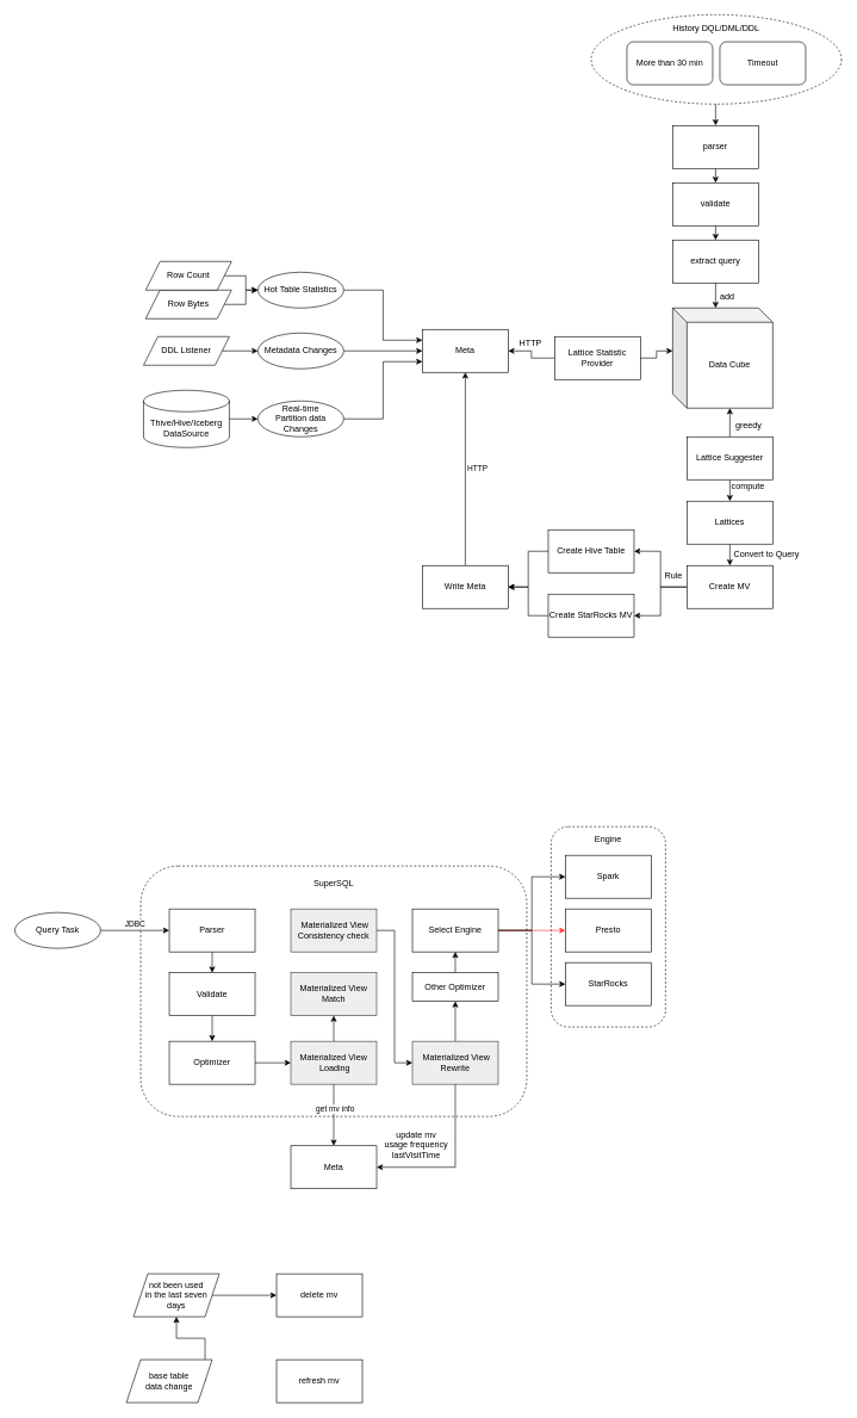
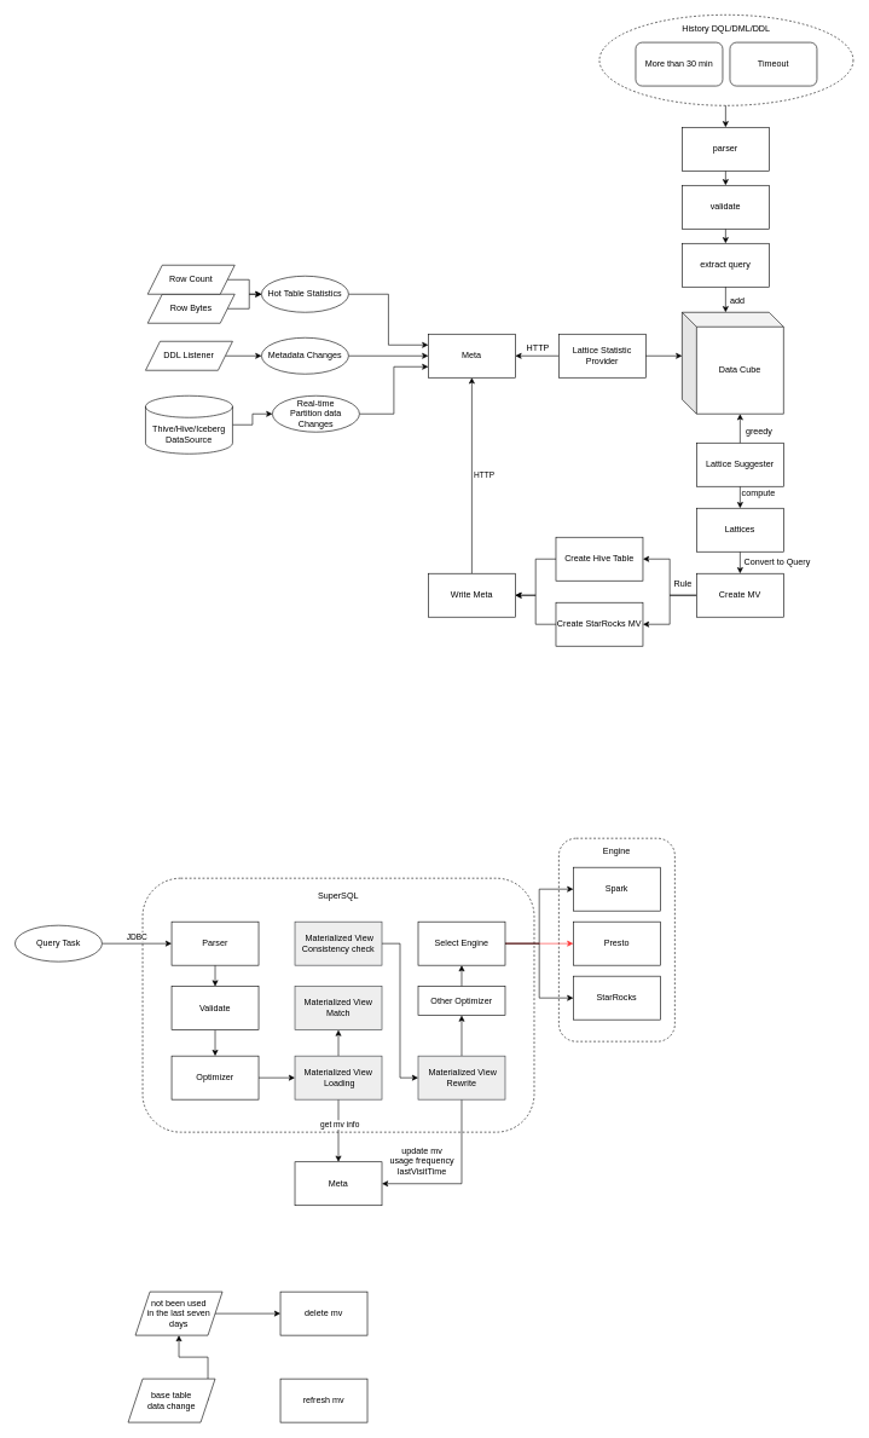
  <mxCell id="0" />
  <mxCell id="1" parent="0" />
  <mxCell id="2" value="Engine&lt;br&gt;&lt;br&gt;&lt;br&gt;&lt;br&gt;&lt;br&gt;&lt;br&gt;&lt;br&gt;&lt;br&gt;&lt;br&gt;&lt;br&gt;&lt;br&gt;&lt;br&gt;&lt;br&gt;&lt;br&gt;&lt;br&gt;&lt;br&gt;&lt;br&gt;&lt;br&gt;" style="rounded=1;whiteSpace=wrap;html=1;dashed=1;" vertex="1" parent="1"><mxGeometry x="770" y="1155" width="160" height="280" as="geometry" /></mxCell>
  <mxCell id="3" style="edgeStyle=orthogonalEdgeStyle;rounded=0;orthogonalLoop=1;jettySize=auto;html=1;exitX=0.5;exitY=1;exitDx=0;exitDy=0;entryX=0.5;entryY=0;entryDx=0;entryDy=0;" edge="1" parent="1" source="4" target="36"><mxGeometry relative="1" as="geometry" /></mxCell>
  <mxCell id="4" value="History DQL/DML/DDL&lt;br&gt;&lt;br&gt;&lt;br&gt;&lt;br&gt;&lt;br&gt;&lt;br&gt;&lt;br&gt;" style="ellipse;whiteSpace=wrap;html=1;dashed=1;" vertex="1" parent="1"><mxGeometry x="826" y="20" width="350" height="125" as="geometry" /></mxCell>
  <mxCell id="5" style="edgeStyle=orthogonalEdgeStyle;rounded=0;orthogonalLoop=1;jettySize=auto;html=1;exitX=1;exitY=0.5;exitDx=0;exitDy=0;entryX=0;entryY=0.25;entryDx=0;entryDy=0;" edge="1" parent="1" source="6" target="9"><mxGeometry relative="1" as="geometry" /></mxCell>
  <mxCell id="6" value="Hot Table Statistics" style="ellipse;whiteSpace=wrap;html=1;" vertex="1" parent="1"><mxGeometry x="360" y="380" width="120" height="50" as="geometry" /></mxCell>
  <mxCell id="7" style="edgeStyle=orthogonalEdgeStyle;rounded=0;orthogonalLoop=1;jettySize=auto;html=1;exitX=1;exitY=0.5;exitDx=0;exitDy=0;entryX=0;entryY=0.5;entryDx=0;entryDy=0;" edge="1" parent="1" source="8" target="9"><mxGeometry relative="1" as="geometry" /></mxCell>
  <mxCell id="8" value="Metadata Changes" style="ellipse;whiteSpace=wrap;html=1;" vertex="1" parent="1"><mxGeometry x="360" y="465" width="120" height="50" as="geometry" /></mxCell>
  <mxCell id="9" value="Meta" style="rounded=0;whiteSpace=wrap;html=1;" vertex="1" parent="1"><mxGeometry x="590" y="460" width="120" height="60" as="geometry" /></mxCell>
  <mxCell id="10" style="edgeStyle=orthogonalEdgeStyle;rounded=0;orthogonalLoop=1;jettySize=auto;html=1;exitX=1;exitY=0.5;exitDx=0;exitDy=0;entryX=0;entryY=0.75;entryDx=0;entryDy=0;" edge="1" parent="1" source="11" target="9"><mxGeometry relative="1" as="geometry" /></mxCell>
- <mxCell id="11" value="Real-time&lt;br&gt;Partition data &lt;br&gt;Changes" style="ellipse;whiteSpace=wrap;html=1;" vertex="1" parent="1"><mxGeometry x="360" y="560" width="120" height="50" as="geometry" /></mxCell>
+ <mxCell id="11" value="Real-time&lt;br&gt;Partition data &lt;br&gt;Changes" style="ellipse;whiteSpace=wrap;html=1;" vertex="1" parent="1"><mxGeometry x="375" y="545" width="120" height="50" as="geometry" /></mxCell>
  <mxCell id="12" value="Data Cube" style="shape=cube;whiteSpace=wrap;html=1;boundedLbl=1;backgroundOutline=1;darkOpacity=0.05;darkOpacity2=0.1;" vertex="1" parent="1"><mxGeometry x="940" y="430" width="140" height="140" as="geometry" /></mxCell>
  <mxCell id="13" style="edgeStyle=orthogonalEdgeStyle;rounded=0;orthogonalLoop=1;jettySize=auto;html=1;exitX=0.5;exitY=1;exitDx=0;exitDy=0;entryX=0.5;entryY=0;entryDx=0;entryDy=0;" edge="1" parent="1" source="14" target="28"><mxGeometry relative="1" as="geometry" /></mxCell>
  <mxCell id="14" value="Lattice Suggester" style="rounded=0;whiteSpace=wrap;html=1;" vertex="1" parent="1"><mxGeometry x="960" y="610" width="120" height="60" as="geometry" /></mxCell>
  <mxCell id="15" style="edgeStyle=orthogonalEdgeStyle;rounded=0;orthogonalLoop=1;jettySize=auto;html=1;exitX=0.5;exitY=0;exitDx=0;exitDy=0;entryX=0;entryY=0;entryDx=80;entryDy=140;entryPerimeter=0;startArrow=none;startFill=0;endArrow=classic;endFill=1;" edge="1" parent="1" source="14" target="12"><mxGeometry relative="1" as="geometry" /></mxCell>
  <mxCell id="16" style="edgeStyle=orthogonalEdgeStyle;rounded=0;orthogonalLoop=1;jettySize=auto;html=1;exitX=0;exitY=0.5;exitDx=0;exitDy=0;entryX=1;entryY=0.5;entryDx=0;entryDy=0;" edge="1" parent="1" source="17" target="9"><mxGeometry relative="1" as="geometry" /></mxCell>
- <mxCell id="17" value="Lattice Statistic Provider" style="rounded=0;whiteSpace=wrap;html=1;" vertex="1" parent="1"><mxGeometry x="775" y="470" width="120" height="60" as="geometry" /></mxCell>
+ <mxCell id="17" value="Lattice Statistic Provider" style="rounded=0;whiteSpace=wrap;html=1;" vertex="1" parent="1"><mxGeometry x="770" y="460" width="120" height="60" as="geometry" /></mxCell>
  <mxCell id="18" style="edgeStyle=orthogonalEdgeStyle;rounded=0;orthogonalLoop=1;jettySize=auto;html=1;exitX=1;exitY=0.5;exitDx=0;exitDy=0;entryX=0;entryY=0.5;entryDx=0;entryDy=0;" edge="1" parent="1" source="19" target="6"><mxGeometry relative="1" as="geometry" /></mxCell>
  <mxCell id="19" value="Row Bytes" style="shape=parallelogram;perimeter=parallelogramPerimeter;whiteSpace=wrap;html=1;fixedSize=1;" vertex="1" parent="1"><mxGeometry x="203" y="405" width="120" height="40" as="geometry" /></mxCell>
  <mxCell id="20" style="edgeStyle=orthogonalEdgeStyle;rounded=0;orthogonalLoop=1;jettySize=auto;html=1;exitX=1;exitY=0.5;exitDx=0;exitDy=0;entryX=0;entryY=0.5;entryDx=0;entryDy=0;" edge="1" parent="1" source="21" target="6"><mxGeometry relative="1" as="geometry" /></mxCell>
  <mxCell id="21" value="Row Count" style="shape=parallelogram;perimeter=parallelogramPerimeter;whiteSpace=wrap;html=1;fixedSize=1;" vertex="1" parent="1"><mxGeometry x="203" y="365" width="120" height="40" as="geometry" /></mxCell>
  <mxCell id="22" style="edgeStyle=orthogonalEdgeStyle;rounded=0;orthogonalLoop=1;jettySize=auto;html=1;exitX=1;exitY=0.5;exitDx=0;exitDy=0;entryX=0;entryY=0.5;entryDx=0;entryDy=0;" edge="1" parent="1" source="23" target="8"><mxGeometry relative="1" as="geometry" /></mxCell>
  <mxCell id="23" value="DDL Listener" style="shape=parallelogram;perimeter=parallelogramPerimeter;whiteSpace=wrap;html=1;fixedSize=1;" vertex="1" parent="1"><mxGeometry x="200" y="470" width="120" height="40" as="geometry" /></mxCell>
  <mxCell id="24" style="edgeStyle=orthogonalEdgeStyle;rounded=0;orthogonalLoop=1;jettySize=auto;html=1;exitX=1;exitY=0.5;exitDx=0;exitDy=0;entryX=0;entryY=0;entryDx=0;entryDy=60;entryPerimeter=0;" edge="1" parent="1" source="17" target="12"><mxGeometry relative="1" as="geometry" /></mxCell>
  <mxCell id="25" style="edgeStyle=orthogonalEdgeStyle;rounded=0;orthogonalLoop=1;jettySize=auto;html=1;exitX=1;exitY=0.5;exitDx=0;exitDy=0;exitPerimeter=0;entryX=0;entryY=0.5;entryDx=0;entryDy=0;" edge="1" parent="1" source="26" target="11"><mxGeometry relative="1" as="geometry" /></mxCell>
  <mxCell id="26" value="Thive/Hive/Iceberg&lt;br&gt;DataSource" style="shape=cylinder3;whiteSpace=wrap;html=1;boundedLbl=1;backgroundOutline=1;size=15;" vertex="1" parent="1"><mxGeometry x="200" y="545" width="120" height="80" as="geometry" /></mxCell>
  <mxCell id="27" style="edgeStyle=orthogonalEdgeStyle;rounded=0;orthogonalLoop=1;jettySize=auto;html=1;exitX=0.5;exitY=1;exitDx=0;exitDy=0;entryX=0.5;entryY=0;entryDx=0;entryDy=0;" edge="1" parent="1" source="28" target="31"><mxGeometry relative="1" as="geometry" /></mxCell>
  <mxCell id="28" value="Lattices" style="rounded=0;whiteSpace=wrap;html=1;" vertex="1" parent="1"><mxGeometry x="960" y="700" width="120" height="60" as="geometry" /></mxCell>
  <mxCell id="29" style="edgeStyle=orthogonalEdgeStyle;rounded=0;orthogonalLoop=1;jettySize=auto;html=1;exitX=0;exitY=0.5;exitDx=0;exitDy=0;" edge="1" parent="1" source="31" target="46"><mxGeometry relative="1" as="geometry" /></mxCell>
  <mxCell id="30" style="edgeStyle=orthogonalEdgeStyle;rounded=0;orthogonalLoop=1;jettySize=auto;html=1;exitX=0;exitY=0.5;exitDx=0;exitDy=0;entryX=1;entryY=0.5;entryDx=0;entryDy=0;" edge="1" parent="1" source="31" target="48"><mxGeometry relative="1" as="geometry" /></mxCell>
  <mxCell id="31" value="Create MV" style="rounded=0;whiteSpace=wrap;html=1;" vertex="1" parent="1"><mxGeometry x="960" y="790" width="120" height="60" as="geometry" /></mxCell>
  <mxCell id="32" value="Convert to Query" style="text;html=1;align=center;verticalAlign=middle;resizable=0;points=[];autosize=1;strokeColor=none;fillColor=none;" vertex="1" parent="1"><mxGeometry x="1016" y="760" width="110" height="30" as="geometry" /></mxCell>
  <mxCell id="33" value="More than 30 min" style="rounded=1;whiteSpace=wrap;html=1;" vertex="1" parent="1"><mxGeometry x="876" y="58" width="120" height="60" as="geometry" /></mxCell>
  <mxCell id="34" value="Timeout" style="rounded=1;whiteSpace=wrap;html=1;" vertex="1" parent="1"><mxGeometry x="1006" y="58" width="120" height="60" as="geometry" /></mxCell>
  <mxCell id="35" style="edgeStyle=orthogonalEdgeStyle;rounded=0;orthogonalLoop=1;jettySize=auto;html=1;exitX=0.5;exitY=1;exitDx=0;exitDy=0;entryX=0.5;entryY=0;entryDx=0;entryDy=0;" edge="1" parent="1" source="36" target="38"><mxGeometry relative="1" as="geometry" /></mxCell>
  <mxCell id="36" value="parser" style="rounded=0;whiteSpace=wrap;html=1;" vertex="1" parent="1"><mxGeometry x="940" y="175" width="120" height="60" as="geometry" /></mxCell>
  <mxCell id="37" style="edgeStyle=orthogonalEdgeStyle;rounded=0;orthogonalLoop=1;jettySize=auto;html=1;exitX=0.5;exitY=1;exitDx=0;exitDy=0;entryX=0.5;entryY=0;entryDx=0;entryDy=0;" edge="1" parent="1" source="38" target="39"><mxGeometry relative="1" as="geometry" /></mxCell>
  <mxCell id="38" value="validate" style="rounded=0;whiteSpace=wrap;html=1;" vertex="1" parent="1"><mxGeometry x="940" y="255" width="120" height="60" as="geometry" /></mxCell>
  <mxCell id="39" value="extract query" style="rounded=0;whiteSpace=wrap;html=1;" vertex="1" parent="1"><mxGeometry x="940" y="335" width="120" height="60" as="geometry" /></mxCell>
  <mxCell id="40" style="edgeStyle=orthogonalEdgeStyle;rounded=0;orthogonalLoop=1;jettySize=auto;html=1;exitX=0.5;exitY=1;exitDx=0;exitDy=0;entryX=0;entryY=0;entryDx=60;entryDy=0;entryPerimeter=0;" edge="1" parent="1" source="39" target="12"><mxGeometry relative="1" as="geometry" /></mxCell>
  <mxCell id="41" value="add" style="text;html=1;align=center;verticalAlign=middle;resizable=0;points=[];autosize=1;strokeColor=none;fillColor=none;" vertex="1" parent="1"><mxGeometry x="996" y="400" width="40" height="30" as="geometry" /></mxCell>
  <mxCell id="42" value="compute" style="text;html=1;align=center;verticalAlign=middle;resizable=0;points=[];autosize=1;strokeColor=none;fillColor=none;" vertex="1" parent="1"><mxGeometry x="1010" y="665" width="70" height="30" as="geometry" /></mxCell>
  <mxCell id="43" value="greedy" style="text;html=1;align=center;verticalAlign=middle;resizable=0;points=[];autosize=1;strokeColor=none;fillColor=none;" vertex="1" parent="1"><mxGeometry x="1016" y="580" width="60" height="30" as="geometry" /></mxCell>
  <mxCell id="44" value="HTTP" style="text;html=1;align=center;verticalAlign=middle;resizable=0;points=[];autosize=1;strokeColor=none;fillColor=none;" vertex="1" parent="1"><mxGeometry x="716" y="465" width="50" height="30" as="geometry" /></mxCell>
  <mxCell id="45" style="edgeStyle=orthogonalEdgeStyle;rounded=0;orthogonalLoop=1;jettySize=auto;html=1;exitX=0;exitY=0.5;exitDx=0;exitDy=0;entryX=1;entryY=0.5;entryDx=0;entryDy=0;" edge="1" parent="1" source="46" target="52"><mxGeometry relative="1" as="geometry" /></mxCell>
  <mxCell id="46" value="Create Hive Table" style="rounded=0;whiteSpace=wrap;html=1;" vertex="1" parent="1"><mxGeometry x="766" y="740" width="120" height="60" as="geometry" /></mxCell>
  <mxCell id="47" style="edgeStyle=orthogonalEdgeStyle;rounded=0;orthogonalLoop=1;jettySize=auto;html=1;exitX=0;exitY=0.5;exitDx=0;exitDy=0;entryX=1;entryY=0.5;entryDx=0;entryDy=0;" edge="1" parent="1" source="48" target="52"><mxGeometry relative="1" as="geometry" /></mxCell>
  <mxCell id="48" value="Create StarRocks MV" style="rounded=0;whiteSpace=wrap;html=1;" vertex="1" parent="1"><mxGeometry x="766" y="830" width="120" height="60" as="geometry" /></mxCell>
  <mxCell id="49" value="Rule" style="text;html=1;align=center;verticalAlign=middle;resizable=0;points=[];autosize=1;strokeColor=none;fillColor=none;" vertex="1" parent="1"><mxGeometry x="916" y="790" width="50" height="30" as="geometry" /></mxCell>
  <mxCell id="50" style="edgeStyle=orthogonalEdgeStyle;rounded=0;orthogonalLoop=1;jettySize=auto;html=1;exitX=0.5;exitY=0;exitDx=0;exitDy=0;entryX=0.5;entryY=1;entryDx=0;entryDy=0;" edge="1" parent="1" source="52" target="9"><mxGeometry relative="1" as="geometry" /></mxCell>
  <mxCell id="51" value="HTTP" style="edgeLabel;html=1;align=center;verticalAlign=middle;resizable=0;points=[];" vertex="1" connectable="0" parent="50"><mxGeometry x="0.007" y="-2" relative="1" as="geometry"><mxPoint x="14" as="offset" /></mxGeometry></mxCell>
  <mxCell id="52" value="Write Meta" style="rounded=0;whiteSpace=wrap;html=1;" vertex="1" parent="1"><mxGeometry x="590" y="790" width="120" height="60" as="geometry" /></mxCell>
  <mxCell id="53" value="SuperSQL&lt;br&gt;&lt;br&gt;&lt;br&gt;&lt;br&gt;&lt;br&gt;&lt;br&gt;&lt;br&gt;&lt;br&gt;&lt;br&gt;&lt;br&gt;&lt;br&gt;&lt;br&gt;&lt;br&gt;&lt;br&gt;&lt;br&gt;&lt;br&gt;&lt;br&gt;&lt;br&gt;&lt;br&gt;&lt;br&gt;&lt;br&gt;&lt;br&gt;" style="rounded=1;whiteSpace=wrap;html=1;dashed=1;" vertex="1" parent="1"><mxGeometry x="196" y="1210" width="540" height="350" as="geometry" /></mxCell>
  <mxCell id="54" style="edgeStyle=orthogonalEdgeStyle;rounded=0;orthogonalLoop=1;jettySize=auto;html=1;exitX=0.5;exitY=0;exitDx=0;exitDy=0;entryX=0.5;entryY=1;entryDx=0;entryDy=0;" edge="1" parent="1" source="82" target="73"><mxGeometry relative="1" as="geometry" /></mxCell>
  <mxCell id="55" style="edgeStyle=orthogonalEdgeStyle;rounded=0;orthogonalLoop=1;jettySize=auto;html=1;exitX=0.5;exitY=0;exitDx=0;exitDy=0;entryX=0.5;entryY=1;entryDx=0;entryDy=0;" edge="1" parent="1" source="57" target="82"><mxGeometry relative="1" as="geometry" /></mxCell>
  <mxCell id="56" style="edgeStyle=orthogonalEdgeStyle;rounded=0;orthogonalLoop=1;jettySize=auto;html=1;exitX=0.5;exitY=1;exitDx=0;exitDy=0;entryX=1;entryY=0.5;entryDx=0;entryDy=0;" edge="1" parent="1" source="57" target="78"><mxGeometry relative="1" as="geometry" /></mxCell>
  <mxCell id="57" value="&amp;nbsp;Materialized View Rewrite" style="rounded=0;whiteSpace=wrap;html=1;fillColor=#eeeeee;strokeColor=#36393d;" vertex="1" parent="1"><mxGeometry x="576" y="1455" width="120" height="60" as="geometry" /></mxCell>
  <mxCell id="58" style="edgeStyle=orthogonalEdgeStyle;rounded=0;orthogonalLoop=1;jettySize=auto;html=1;exitX=0.5;exitY=1;exitDx=0;exitDy=0;entryX=0.5;entryY=0;entryDx=0;entryDy=0;" edge="1" parent="1" source="59" target="61"><mxGeometry relative="1" as="geometry" /></mxCell>
  <mxCell id="59" value="Parser" style="rounded=0;whiteSpace=wrap;html=1;" vertex="1" parent="1"><mxGeometry x="236" y="1270" width="120" height="60" as="geometry" /></mxCell>
  <mxCell id="60" style="edgeStyle=orthogonalEdgeStyle;rounded=0;orthogonalLoop=1;jettySize=auto;html=1;exitX=0.5;exitY=1;exitDx=0;exitDy=0;entryX=0.5;entryY=0;entryDx=0;entryDy=0;" edge="1" parent="1" source="61" target="63"><mxGeometry relative="1" as="geometry" /></mxCell>
  <mxCell id="61" value="Validate" style="rounded=0;whiteSpace=wrap;html=1;" vertex="1" parent="1"><mxGeometry x="236" y="1359" width="120" height="60" as="geometry" /></mxCell>
  <mxCell id="62" style="edgeStyle=orthogonalEdgeStyle;rounded=0;orthogonalLoop=1;jettySize=auto;html=1;exitX=1;exitY=0.5;exitDx=0;exitDy=0;entryX=0;entryY=0.5;entryDx=0;entryDy=0;" edge="1" parent="1" source="63" target="69"><mxGeometry relative="1" as="geometry" /></mxCell>
  <mxCell id="63" value="Optimizer" style="rounded=0;whiteSpace=wrap;html=1;" vertex="1" parent="1"><mxGeometry x="236" y="1455" width="120" height="60" as="geometry" /></mxCell>
  <mxCell id="64" style="edgeStyle=orthogonalEdgeStyle;rounded=0;orthogonalLoop=1;jettySize=auto;html=1;exitX=1;exitY=0.5;exitDx=0;exitDy=0;entryX=0;entryY=0.5;entryDx=0;entryDy=0;" edge="1" parent="1" source="77" target="59"><mxGeometry relative="1" as="geometry"><mxPoint x="232" y="1296" as="sourcePoint" /></mxGeometry></mxCell>
  <mxCell id="65" value="JDBC" style="edgeLabel;html=1;align=center;verticalAlign=middle;resizable=0;points=[];" vertex="1" connectable="0" parent="64"><mxGeometry x="-0.105" y="-2" relative="1" as="geometry"><mxPoint x="4" y="-12" as="offset" /></mxGeometry></mxCell>
  <mxCell id="66" style="edgeStyle=orthogonalEdgeStyle;rounded=0;orthogonalLoop=1;jettySize=auto;html=1;exitX=0.5;exitY=0;exitDx=0;exitDy=0;entryX=0.5;entryY=1;entryDx=0;entryDy=0;" edge="1" parent="1" source="69" target="79"><mxGeometry relative="1" as="geometry" /></mxCell>
  <mxCell id="67" style="edgeStyle=orthogonalEdgeStyle;rounded=0;orthogonalLoop=1;jettySize=auto;html=1;exitX=0.5;exitY=1;exitDx=0;exitDy=0;entryX=0.5;entryY=0;entryDx=0;entryDy=0;" edge="1" parent="1" source="69" target="78"><mxGeometry relative="1" as="geometry" /></mxCell>
  <mxCell id="68" value="get mv info" style="edgeLabel;html=1;align=center;verticalAlign=middle;resizable=0;points=[];" vertex="1" connectable="0" parent="67"><mxGeometry x="-0.244" y="1" relative="1" as="geometry"><mxPoint y="1" as="offset" /></mxGeometry></mxCell>
  <mxCell id="69" value="Materialized View&lt;br&gt;&amp;nbsp;Loading" style="rounded=0;whiteSpace=wrap;html=1;fillColor=#eeeeee;strokeColor=#36393d;" vertex="1" parent="1"><mxGeometry x="406" y="1455" width="120" height="60" as="geometry" /></mxCell>
  <mxCell id="70" style="edgeStyle=orthogonalEdgeStyle;rounded=0;orthogonalLoop=1;jettySize=auto;html=1;exitX=1;exitY=0.5;exitDx=0;exitDy=0;entryX=0;entryY=0.5;entryDx=0;entryDy=0;" edge="1" parent="1" source="73" target="74"><mxGeometry relative="1" as="geometry" /></mxCell>
  <mxCell id="71" style="edgeStyle=orthogonalEdgeStyle;rounded=0;orthogonalLoop=1;jettySize=auto;html=1;exitX=1;exitY=0.5;exitDx=0;exitDy=0;entryX=0;entryY=0.5;entryDx=0;entryDy=0;strokeColor=#FF3333;" edge="1" parent="1" source="73" target="75"><mxGeometry relative="1" as="geometry" /></mxCell>
  <mxCell id="72" style="edgeStyle=orthogonalEdgeStyle;rounded=0;orthogonalLoop=1;jettySize=auto;html=1;exitX=1;exitY=0.5;exitDx=0;exitDy=0;entryX=0;entryY=0.5;entryDx=0;entryDy=0;" edge="1" parent="1" source="73" target="76"><mxGeometry relative="1" as="geometry" /></mxCell>
  <mxCell id="73" value="Select Engine" style="rounded=0;whiteSpace=wrap;html=1;" vertex="1" parent="1"><mxGeometry x="576" y="1270" width="120" height="60" as="geometry" /></mxCell>
  <mxCell id="74" value="Spark" style="rounded=0;whiteSpace=wrap;html=1;" vertex="1" parent="1"><mxGeometry x="790" y="1195" width="120" height="60" as="geometry" /></mxCell>
  <mxCell id="75" value="Presto" style="rounded=0;whiteSpace=wrap;html=1;" vertex="1" parent="1"><mxGeometry x="790" y="1270" width="120" height="60" as="geometry" /></mxCell>
  <mxCell id="76" value="StarRocks" style="rounded=0;whiteSpace=wrap;html=1;" vertex="1" parent="1"><mxGeometry x="790" y="1345" width="120" height="60" as="geometry" /></mxCell>
  <mxCell id="77" value="Query Task" style="ellipse;whiteSpace=wrap;html=1;" vertex="1" parent="1"><mxGeometry x="20" y="1275" width="120" height="50" as="geometry" /></mxCell>
  <mxCell id="78" value="Meta" style="rounded=0;whiteSpace=wrap;html=1;" vertex="1" parent="1"><mxGeometry x="406" y="1601" width="120" height="60" as="geometry" /></mxCell>
  <mxCell id="79" value="Materialized View&lt;br&gt;Match" style="rounded=0;whiteSpace=wrap;html=1;fillColor=#eeeeee;strokeColor=#36393d;" vertex="1" parent="1"><mxGeometry x="406" y="1359" width="120" height="60" as="geometry" /></mxCell>
  <mxCell id="80" style="edgeStyle=orthogonalEdgeStyle;rounded=0;orthogonalLoop=1;jettySize=auto;html=1;exitX=1;exitY=0.5;exitDx=0;exitDy=0;entryX=0;entryY=0.5;entryDx=0;entryDy=0;" edge="1" parent="1" source="81" target="57"><mxGeometry relative="1" as="geometry" /></mxCell>
  <mxCell id="81" value="&amp;nbsp;Materialized View Consistency check" style="rounded=0;whiteSpace=wrap;html=1;fillColor=#eeeeee;strokeColor=#36393d;" vertex="1" parent="1"><mxGeometry x="406" y="1270" width="120" height="60" as="geometry" /></mxCell>
  <mxCell id="82" value="Other Optimizer" style="rounded=0;whiteSpace=wrap;html=1;" vertex="1" parent="1"><mxGeometry x="576" y="1359" width="120" height="40" as="geometry" /></mxCell>
  <mxCell id="83" value="update mv &lt;br&gt;usage frequency&lt;br&gt;lastVisitTime" style="text;html=1;align=center;verticalAlign=middle;resizable=0;points=[];autosize=1;strokeColor=none;fillColor=none;" vertex="1" parent="1"><mxGeometry x="526" y="1570" width="110" height="60" as="geometry" /></mxCell>
  <mxCell id="84" value="delete mv" style="rounded=0;whiteSpace=wrap;html=1;" vertex="1" parent="1"><mxGeometry x="386" y="1780" width="120" height="60" as="geometry" /></mxCell>
  <mxCell id="85" style="edgeStyle=orthogonalEdgeStyle;rounded=0;orthogonalLoop=1;jettySize=auto;html=1;exitX=1;exitY=0.5;exitDx=0;exitDy=0;entryX=0;entryY=0.5;entryDx=0;entryDy=0;" edge="1" parent="1" source="86" target="84"><mxGeometry relative="1" as="geometry" /></mxCell>
  <mxCell id="86" value="not been used &lt;br&gt;in the last seven &lt;br&gt;days" style="shape=parallelogram;perimeter=parallelogramPerimeter;whiteSpace=wrap;html=1;fixedSize=1;" vertex="1" parent="1"><mxGeometry x="186" y="1780" width="120" height="60" as="geometry" /></mxCell>
  <mxCell id="87" style="edgeStyle=orthogonalEdgeStyle;rounded=0;orthogonalLoop=1;jettySize=auto;html=1;exitX=1;exitY=0.5;exitDx=0;exitDy=0;" edge="1" parent="1" source="88" target="86"><mxGeometry relative="1" as="geometry" /></mxCell>
  <mxCell id="88" value="base table &lt;br&gt;data change" style="shape=parallelogram;perimeter=parallelogramPerimeter;whiteSpace=wrap;html=1;fixedSize=1;" vertex="1" parent="1"><mxGeometry x="176" y="1900" width="120" height="60" as="geometry" /></mxCell>
  <mxCell id="89" value="refresh mv" style="rounded=0;whiteSpace=wrap;html=1;" vertex="1" parent="1"><mxGeometry x="386" y="1900" width="120" height="60" as="geometry" /></mxCell>
